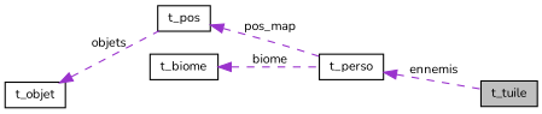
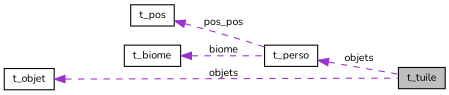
  digraph {
    fontname=Nunito
    rankdir=LR
    node [color=black fillcolor=white fontname=Nunito fontsize=10 shape=record style=filled]
    edge [color=darkorchid3 dir=back fontname=Nunito fontsize=10 labelfontname=Helvetica labelfontsize=10 style=dashed]
    n1 [fillcolor=grey75 fontcolor=black height=0.2 label=t_tuile width=0.4]
    n2 [height=0.2 label=t_biome width=0.4]
    n3 [height=0.2 label=t_perso width=0.4]
    n4 [height=0.2 label=t_pos width=0.4]
    n5 [height=0.2 label=t_objet width=0.4]
    n2 -> n3 [label=" biome"]
-   n3 -> n1 [label=" ennemis"]
-   n4 -> n3 [label=" pos_map"]
-   n5 -> n4 [label=" objets"]
+   n3 -> n1 [label=" objets"]
+   n4 -> n3 [label=" pos_pos"]
+   n5 -> n1 [label=" objets"]
  }
